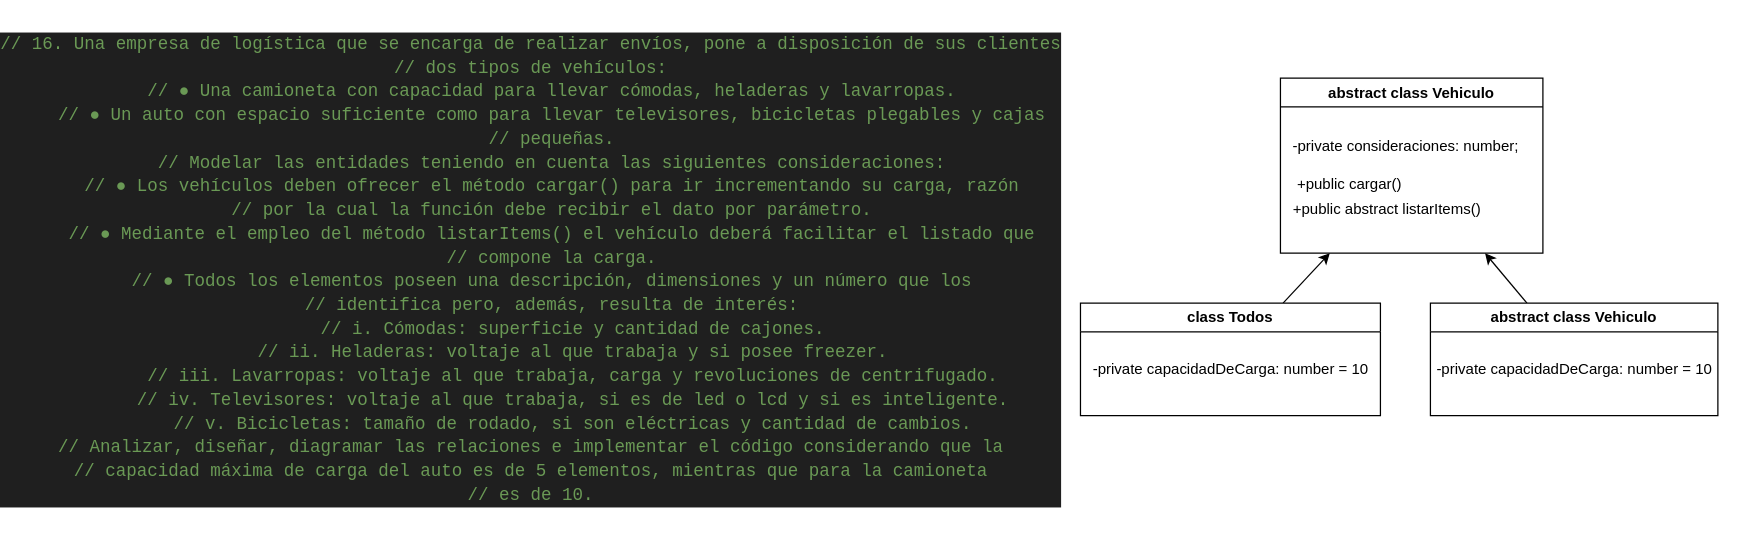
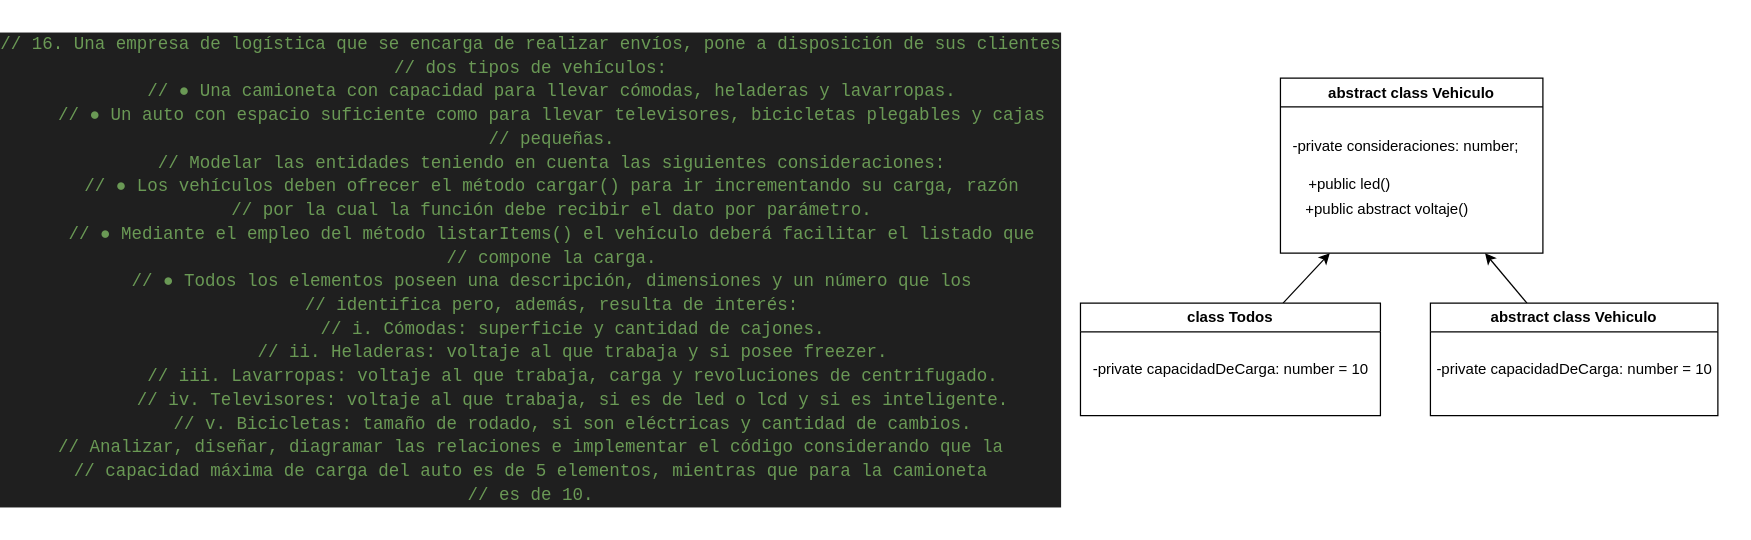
  <mxCell id="0" />
  <mxCell id="1" parent="0" />
  <mxCell id="2" value="&lt;div style=&quot;color: rgb(204, 204, 204); background-color: rgb(31, 31, 31); font-family: Consolas, &amp;quot;Courier New&amp;quot;, monospace; font-size: 14px; line-height: 19px; white-space-collapse: preserve;&quot;&gt;&lt;div&gt;&lt;span style=&quot;color: #6a9955;&quot;&gt;// 16. Una empresa de logística que se encarga de realizar envíos, pone a disposición de sus clientes&lt;/span&gt;&lt;/div&gt;&lt;div&gt;&lt;span style=&quot;color: #6a9955;&quot;&gt;// dos tipos de vehículos:&lt;/span&gt;&lt;/div&gt;&lt;div&gt;&lt;span style=&quot;color: #cccccc;&quot;&gt;&amp;nbsp; &amp;nbsp; &lt;/span&gt;&lt;span style=&quot;color: #6a9955;&quot;&gt;// ● Una camioneta con capacidad para llevar cómodas, heladeras y lavarropas.&lt;/span&gt;&lt;/div&gt;&lt;div&gt;&lt;span style=&quot;color: #cccccc;&quot;&gt;&amp;nbsp; &amp;nbsp; &lt;/span&gt;&lt;span style=&quot;color: #6a9955;&quot;&gt;// ● Un auto con espacio suficiente como para llevar televisores, bicicletas plegables y cajas&lt;/span&gt;&lt;/div&gt;&lt;div&gt;&lt;span style=&quot;color: #cccccc;&quot;&gt;&amp;nbsp; &amp;nbsp; &lt;/span&gt;&lt;span style=&quot;color: #6a9955;&quot;&gt;// pequeñas.&lt;/span&gt;&lt;/div&gt;&lt;div&gt;&lt;span style=&quot;color: #cccccc;&quot;&gt;&amp;nbsp; &amp;nbsp; &lt;/span&gt;&lt;span style=&quot;color: #6a9955;&quot;&gt;// Modelar las entidades teniendo en cuenta las siguientes consideraciones:&lt;/span&gt;&lt;/div&gt;&lt;div&gt;&lt;span style=&quot;color: #cccccc;&quot;&gt;&amp;nbsp; &amp;nbsp; &lt;/span&gt;&lt;span style=&quot;color: #6a9955;&quot;&gt;// ● Los vehículos deben ofrecer el método cargar() para ir incrementando su carga, razón&lt;/span&gt;&lt;/div&gt;&lt;div&gt;&lt;span style=&quot;color: #cccccc;&quot;&gt;&amp;nbsp; &amp;nbsp; &lt;/span&gt;&lt;span style=&quot;color: #6a9955;&quot;&gt;// por la cual la función debe recibir el dato por parámetro.&lt;/span&gt;&lt;/div&gt;&lt;div&gt;&lt;span style=&quot;color: #cccccc;&quot;&gt;&amp;nbsp; &amp;nbsp; &lt;/span&gt;&lt;span style=&quot;color: #6a9955;&quot;&gt;// ● Mediante el empleo del método listarItems() el vehículo deberá facilitar el listado que&lt;/span&gt;&lt;/div&gt;&lt;div&gt;&lt;span style=&quot;color: #cccccc;&quot;&gt;&amp;nbsp; &amp;nbsp; &lt;/span&gt;&lt;span style=&quot;color: #6a9955;&quot;&gt;// compone la carga.&lt;/span&gt;&lt;/div&gt;&lt;div&gt;&lt;span style=&quot;color: #cccccc;&quot;&gt;&amp;nbsp; &amp;nbsp; &lt;/span&gt;&lt;span style=&quot;color: #6a9955;&quot;&gt;// ● Todos los elementos poseen una descripción, dimensiones y un número que los&lt;/span&gt;&lt;/div&gt;&lt;div&gt;&lt;span style=&quot;color: #cccccc;&quot;&gt;&amp;nbsp; &amp;nbsp; &lt;/span&gt;&lt;span style=&quot;color: #6a9955;&quot;&gt;// identifica pero, además, resulta de interés:&lt;/span&gt;&lt;/div&gt;&lt;div&gt;&lt;span style=&quot;color: #cccccc;&quot;&gt;&amp;nbsp; &amp;nbsp; &amp;nbsp; &amp;nbsp; &lt;/span&gt;&lt;span style=&quot;color: #6a9955;&quot;&gt;// i. Cómodas: superficie y cantidad de cajones.&lt;/span&gt;&lt;/div&gt;&lt;div&gt;&lt;span style=&quot;color: #cccccc;&quot;&gt;&amp;nbsp; &amp;nbsp; &amp;nbsp; &amp;nbsp; &lt;/span&gt;&lt;span style=&quot;color: #6a9955;&quot;&gt;// ii. Heladeras: voltaje al que trabaja y si posee freezer.&lt;/span&gt;&lt;/div&gt;&lt;div&gt;&lt;span style=&quot;color: #cccccc;&quot;&gt;&amp;nbsp; &amp;nbsp; &amp;nbsp; &amp;nbsp; &lt;/span&gt;&lt;span style=&quot;color: #6a9955;&quot;&gt;// iii. Lavarropas: voltaje al que trabaja, carga y revoluciones de centrifugado.&lt;/span&gt;&lt;/div&gt;&lt;div&gt;&lt;span style=&quot;color: #cccccc;&quot;&gt;&amp;nbsp; &amp;nbsp; &amp;nbsp; &amp;nbsp; &lt;/span&gt;&lt;span style=&quot;color: #6a9955;&quot;&gt;// iv. Televisores: voltaje al que trabaja, si es de led o lcd y si es inteligente.&lt;/span&gt;&lt;/div&gt;&lt;div&gt;&lt;span style=&quot;color: #cccccc;&quot;&gt;&amp;nbsp; &amp;nbsp; &amp;nbsp; &amp;nbsp; &lt;/span&gt;&lt;span style=&quot;color: #6a9955;&quot;&gt;// v. Bicicletas: tamaño de rodado, si son eléctricas y cantidad de cambios.&lt;/span&gt;&lt;/div&gt;&lt;div&gt;&lt;span style=&quot;color: #6a9955;&quot;&gt;// Analizar, diseñar, diagramar las relaciones e implementar el código considerando que la&lt;/span&gt;&lt;/div&gt;&lt;div&gt;&lt;span style=&quot;color: #6a9955;&quot;&gt;// capacidad máxima de carga del auto es de 5 elementos, mientras que para la camioneta&lt;/span&gt;&lt;/div&gt;&lt;div&gt;&lt;span style=&quot;color: #6a9955;&quot;&gt;// es de 10.&lt;/span&gt;&lt;/div&gt;&lt;/div&gt;" style="text;html=1;align=center;verticalAlign=middle;resizable=0;points=[];autosize=1;strokeColor=none;fillColor=none;" vertex="1" parent="1"><mxGeometry x="20" y="20" width="800" height="390" as="geometry" /></mxCell>
  <mxCell id="3" value="abstract class Vehiculo" style="swimlane;whiteSpace=wrap;html=1;" vertex="1" parent="1"><mxGeometry x="1020" y="62" width="210" height="140" as="geometry" /></mxCell>
- <mxCell id="4" value="+public abstract listarItems()" style="text;html=1;align=center;verticalAlign=middle;resizable=0;points=[];autosize=1;strokeColor=none;fillColor=none;" vertex="1" parent="3"><mxGeometry y="90" width="170" height="30" as="geometry" /></mxCell>
- <mxCell id="5" value="+public cargar()" style="text;html=1;align=center;verticalAlign=middle;resizable=0;points=[];autosize=1;strokeColor=none;fillColor=none;" vertex="1" parent="3"><mxGeometry y="70" width="110" height="30" as="geometry" /></mxCell>
+ <mxCell id="4" value="+public abstract voltaje()" style="text;html=1;align=center;verticalAlign=middle;resizable=0;points=[];autosize=1;strokeColor=none;fillColor=none;" vertex="1" parent="3"><mxGeometry y="90" width="170" height="30" as="geometry" /></mxCell>
+ <mxCell id="5" value="+public led()" style="text;html=1;align=center;verticalAlign=middle;resizable=0;points=[];autosize=1;strokeColor=none;fillColor=none;" vertex="1" parent="3"><mxGeometry y="70" width="110" height="30" as="geometry" /></mxCell>
  <mxCell id="6" value="-private consideraciones: number;" style="text;html=1;align=center;verticalAlign=middle;resizable=0;points=[];autosize=1;strokeColor=none;fillColor=none;" vertex="1" parent="3"><mxGeometry x="-10" y="40" width="220" height="30" as="geometry" /></mxCell>
  <mxCell id="7" style="edgeStyle=none;html=1;" edge="1" parent="1" source="8" target="3"><mxGeometry relative="1" as="geometry" /></mxCell>
  <mxCell id="8" value="class Todos" style="swimlane;whiteSpace=wrap;html=1;" vertex="1" parent="1"><mxGeometry x="860" y="242" width="240" height="90" as="geometry" /></mxCell>
  <mxCell id="9" value="-private capacidadDeCarga: number = 10" style="text;html=1;align=center;verticalAlign=middle;resizable=0;points=[];autosize=1;strokeColor=none;fillColor=none;" vertex="1" parent="8"><mxGeometry y="38" width="240" height="30" as="geometry" /></mxCell>
  <mxCell id="10" style="edgeStyle=none;html=1;" edge="1" parent="1" source="11" target="3"><mxGeometry relative="1" as="geometry" /></mxCell>
  <mxCell id="11" value="abstract class Vehiculo" style="swimlane;whiteSpace=wrap;html=1;" vertex="1" parent="1"><mxGeometry x="1140" y="242" width="230" height="90" as="geometry" /></mxCell>
  <mxCell id="12" value="-private capacidadDeCarga: number = 10" style="text;html=1;align=center;verticalAlign=middle;resizable=0;points=[];autosize=1;strokeColor=none;fillColor=none;" vertex="1" parent="11"><mxGeometry x="-5" y="38" width="240" height="30" as="geometry" /></mxCell>
